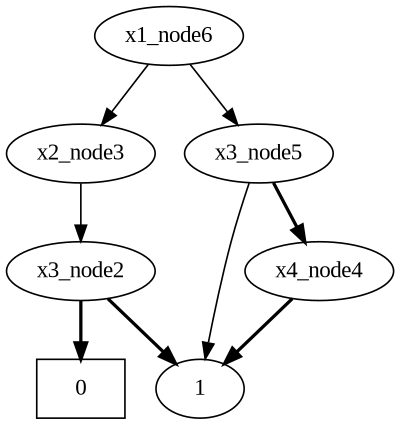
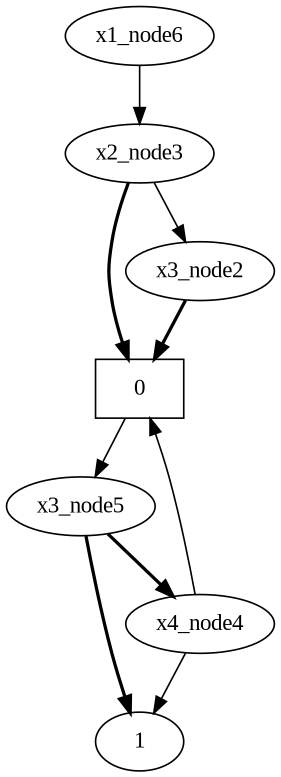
  digraph {
    fontname="Liberation Serif"
    node [fontname="Liberation Serif"]
    edge [fontname="Liberation Serif" style=solid]
    0 [shape=box]
    1 [shape=ellipse]
    x3_node2
    x2_node3
    x4_node4
    x3_node5
    x1_node6
    x3_node2 -> 0 [style=bold]
-   x3_node2 -> 1 [style=bold]
+   x2_node3 -> 0 [style=bold]
    x2_node3 -> x3_node2
-   x4_node4 -> 1 [style=bold]
-   x3_node5 -> 1
+   x4_node4 -> 0
+   x4_node4 -> 1
+   x3_node5 -> 1 [style=bold]
    x3_node5 -> x4_node4 [style=bold]
    x1_node6 -> x2_node3
-   x1_node6 -> x3_node5
+   0 -> x3_node5
  }
